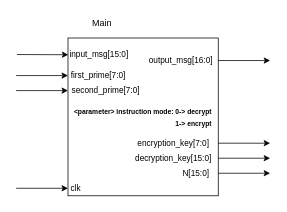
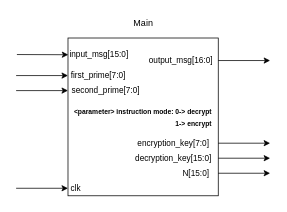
  <mxCell id="0" />
  <mxCell id="1" parent="0" />
  <mxCell id="2" value="&lt;font style=&quot;font-size: 9px&quot;&gt;&lt;b&gt;&amp;lt;parameter&amp;gt; instruction mode: 0-&amp;gt; decrypt&lt;br&gt;&amp;nbsp; &amp;nbsp; &amp;nbsp; &amp;nbsp; &amp;nbsp; &amp;nbsp; &amp;nbsp; &amp;nbsp; &amp;nbsp; &amp;nbsp; &amp;nbsp; &amp;nbsp; &amp;nbsp; &amp;nbsp; &amp;nbsp; &amp;nbsp; &amp;nbsp; &amp;nbsp; &amp;nbsp; &amp;nbsp; &amp;nbsp; &amp;nbsp; &amp;nbsp; &amp;nbsp; &amp;nbsp; &amp;nbsp; &amp;nbsp; 1-&amp;gt; encrypt&lt;/b&gt;&lt;br&gt;&lt;/font&gt;" style="rounded=0;whiteSpace=wrap;html=1;" vertex="1" parent="1"><mxGeometry x="90" y="50" width="200" height="210" as="geometry" /></mxCell>
  <mxCell id="3" value="input_msg[15:0]" style="endArrow=classic;html=1;entryX=-0.008;entryY=0.106;entryDx=0;entryDy=0;entryPerimeter=0;" edge="1" parent="1"><mxGeometry x="1" y="42" width="50" height="50" relative="1" as="geometry"><mxPoint x="22" y="72" as="sourcePoint" /><mxPoint x="90.4" y="72.26" as="targetPoint" /><mxPoint x="41" y="42" as="offset" /></mxGeometry></mxCell>
  <mxCell id="4" value="first_prime[7:0]" style="endArrow=classic;html=1;" edge="1" parent="1"><mxGeometry x="1" y="40" width="50" height="50" relative="1" as="geometry"><mxPoint x="20.96" y="100" as="sourcePoint" /><mxPoint x="90" y="100" as="targetPoint" /><mxPoint x="40" y="40" as="offset" /></mxGeometry></mxCell>
  <mxCell id="5" value="second_prime[7:0]" style="endArrow=classic;html=1;" edge="1" parent="1"><mxGeometry x="1" y="50" width="50" height="50" relative="1" as="geometry"><mxPoint x="20.96" y="120" as="sourcePoint" /><mxPoint x="90" y="120" as="targetPoint" /><mxPoint x="50" y="50" as="offset" /></mxGeometry></mxCell>
  <mxCell id="6" value="clk" style="endArrow=classic;html=1;" edge="1" parent="1"><mxGeometry x="1" y="10" width="50" height="50" relative="1" as="geometry"><mxPoint x="20.96" y="250" as="sourcePoint" /><mxPoint x="90" y="250" as="targetPoint" /><mxPoint x="10" y="10" as="offset" /></mxGeometry></mxCell>
  <mxCell id="7" value="output_msg[16:0]" style="endArrow=classic;html=1;" edge="1" parent="1"><mxGeometry x="-1" y="-50" width="50" height="50" relative="1" as="geometry"><mxPoint x="290" y="80" as="sourcePoint" /><mxPoint x="359.04" y="80" as="targetPoint" /><mxPoint x="-50" y="-50" as="offset" /></mxGeometry></mxCell>
  <mxCell id="8" value="decryption_key[15:0]" style="endArrow=classic;html=1;" edge="1" parent="1"><mxGeometry x="-1" y="-60" width="50" height="50" relative="1" as="geometry"><mxPoint x="290" y="210" as="sourcePoint" /><mxPoint x="359.04" y="210" as="targetPoint" /><mxPoint x="-60" y="-60" as="offset" /></mxGeometry></mxCell>
  <mxCell id="9" value="encryption_key[7:0]" style="endArrow=classic;html=1;" edge="1" parent="1"><mxGeometry x="-1" y="-60" width="50" height="50" relative="1" as="geometry"><mxPoint x="290" y="190" as="sourcePoint" /><mxPoint x="359.04" y="190" as="targetPoint" /><mxPoint x="-60" y="-60" as="offset" /></mxGeometry></mxCell>
  <mxCell id="10" value="N[15:0]" style="endArrow=classic;html=1;" edge="1" parent="1"><mxGeometry x="-1" y="-30" width="50" height="50" relative="1" as="geometry"><mxPoint x="290" y="230" as="sourcePoint" /><mxPoint x="359.04" y="230" as="targetPoint" /><mxPoint x="-30" y="-30" as="offset" /></mxGeometry></mxCell>
- <mxCell id="11" value="Main" style="text;html=1;align=center;verticalAlign=middle;resizable=0;points=[];autosize=1;" vertex="1" parent="1"><mxGeometry x="115" y="20" width="40" height="20" as="geometry" /></mxCell>
+ <mxCell id="11" value="Main" style="text;html=1;align=center;verticalAlign=middle;resizable=0;points=[];autosize=1;" vertex="1" parent="1"><mxGeometry x="170" y="20" width="40" height="20" as="geometry" /></mxCell>
